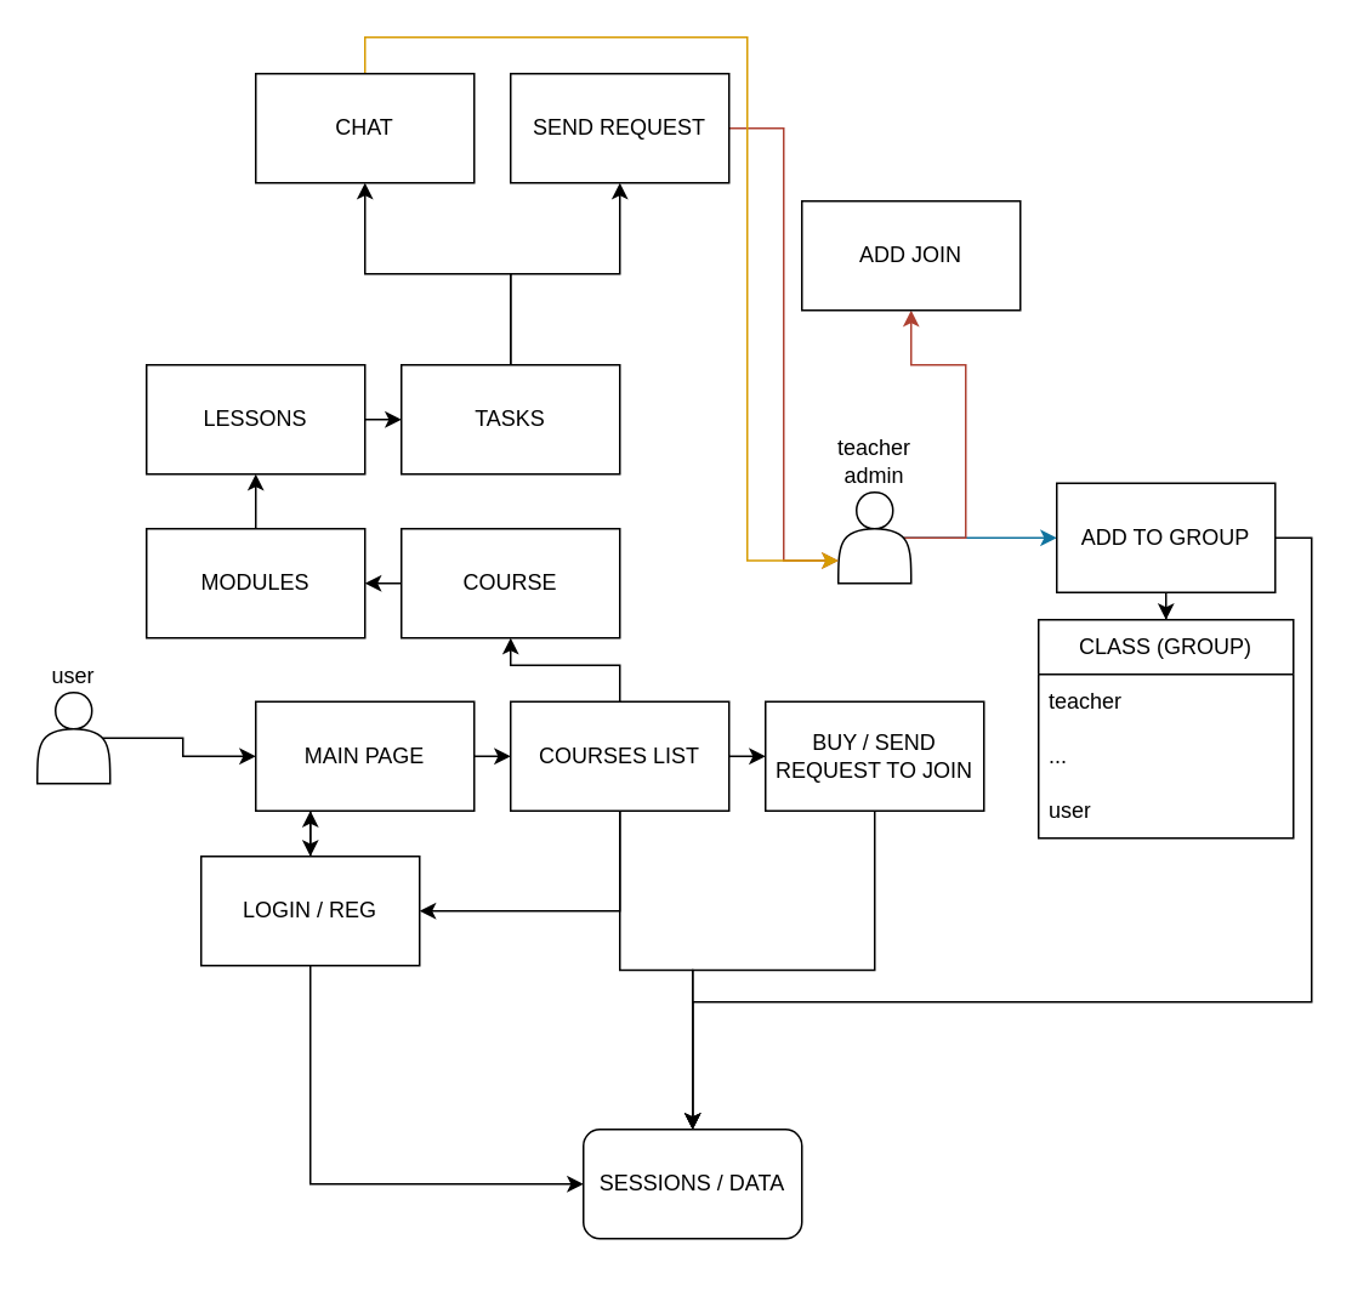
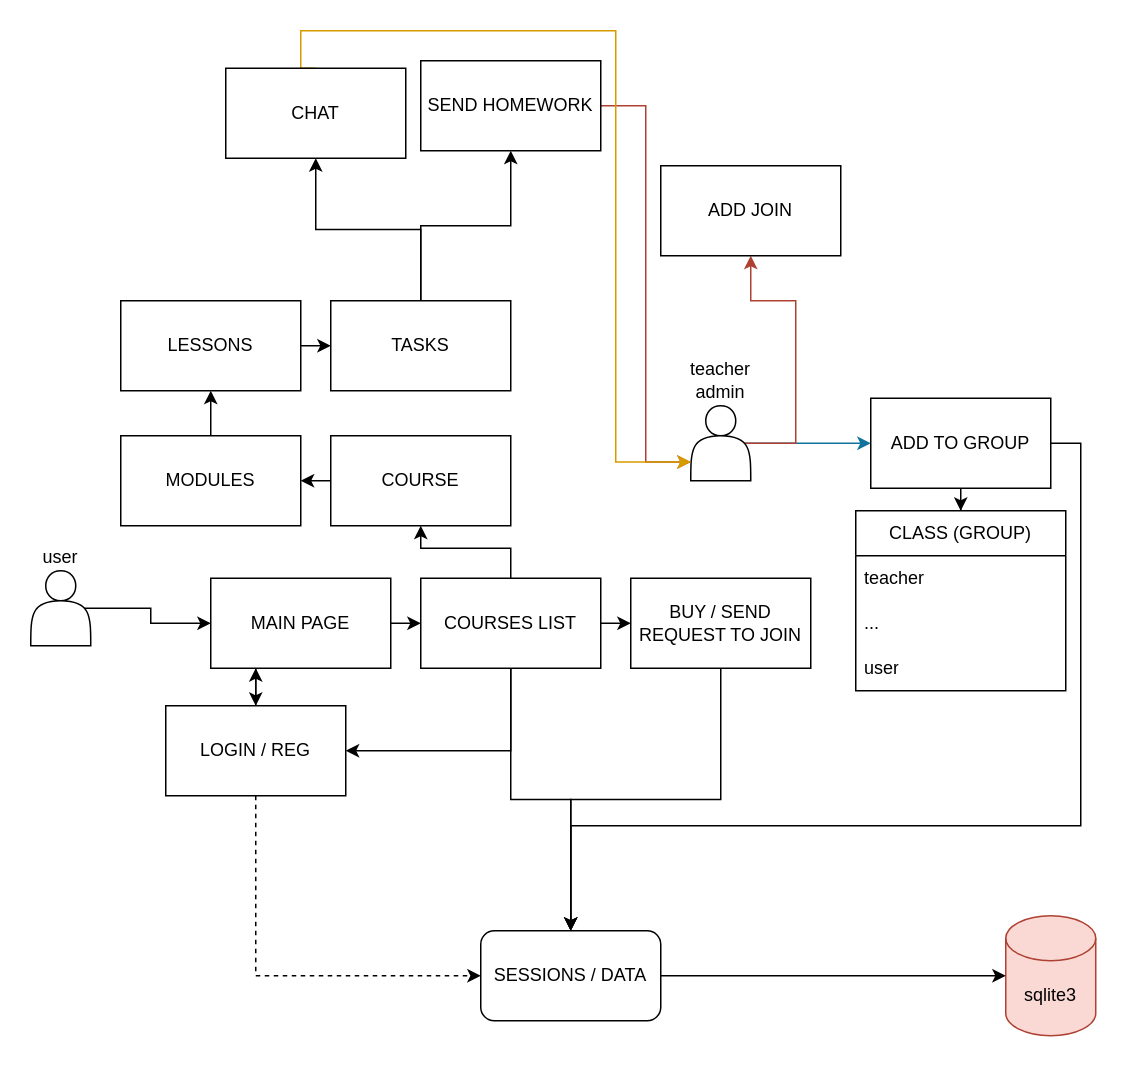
  <mxCell id="0" />
  <mxCell id="1" parent="0" />
+ <mxCell id="2" value="sqlite3" style="shape=cylinder3;whiteSpace=wrap;html=1;boundedLbl=1;backgroundOutline=1;size=15;fillColor=#fad9d5;strokeColor=#ae4132;" vertex="1" parent="1"><mxGeometry x="670" y="610" width="60" height="80" as="geometry" /></mxCell>
  <mxCell id="3" style="edgeStyle=orthogonalEdgeStyle;rounded=0;orthogonalLoop=1;jettySize=auto;html=1;exitX=0.9;exitY=0.5;exitDx=0;exitDy=0;exitPerimeter=0;entryX=0;entryY=0.5;entryDx=0;entryDy=0;" edge="1" parent="1" source="4" target="7"><mxGeometry relative="1" as="geometry" /></mxCell>
  <mxCell id="4" value="&lt;font style=&quot;color: light-dark(rgb(0, 0, 0), rgb(51, 255, 51));&quot;&gt;user&lt;/font&gt;" style="shape=actor;whiteSpace=wrap;html=1;labelPosition=center;verticalLabelPosition=top;align=center;verticalAlign=bottom;" vertex="1" parent="1"><mxGeometry x="20" y="380" width="40" height="50" as="geometry" /></mxCell>
  <mxCell id="5" style="edgeStyle=orthogonalEdgeStyle;rounded=0;orthogonalLoop=1;jettySize=auto;html=1;exitX=0.5;exitY=1;exitDx=0;exitDy=0;entryX=0.5;entryY=0;entryDx=0;entryDy=0;" edge="1" parent="1" source="7" target="10"><mxGeometry relative="1" as="geometry" /></mxCell>
  <mxCell id="6" style="edgeStyle=orthogonalEdgeStyle;rounded=0;orthogonalLoop=1;jettySize=auto;html=1;exitX=1;exitY=0.5;exitDx=0;exitDy=0;entryX=0;entryY=0.5;entryDx=0;entryDy=0;" edge="1" parent="1" source="7" target="15"><mxGeometry relative="1" as="geometry" /></mxCell>
  <mxCell id="7" value="MAIN PAGE" style="rounded=0;whiteSpace=wrap;html=1;" vertex="1" parent="1"><mxGeometry x="140" y="385" width="120" height="60" as="geometry" /></mxCell>
- <mxCell id="8" style="edgeStyle=orthogonalEdgeStyle;rounded=0;orthogonalLoop=1;jettySize=auto;html=1;exitX=0.5;exitY=1;exitDx=0;exitDy=0;entryX=0;entryY=0.5;entryDx=0;entryDy=0;" edge="1" parent="1" source="10" target="28"><mxGeometry relative="1" as="geometry" /></mxCell>
+ <mxCell id="8" style="edgeStyle=orthogonalEdgeStyle;rounded=0;orthogonalLoop=1;jettySize=auto;html=1;exitX=0.5;exitY=1;exitDx=0;exitDy=0;entryX=0;entryY=0.5;entryDx=0;entryDy=0;dashed=1;" edge="1" parent="1" source="10" target="28"><mxGeometry relative="1" as="geometry" /></mxCell>
  <mxCell id="9" style="edgeStyle=orthogonalEdgeStyle;rounded=0;orthogonalLoop=1;jettySize=auto;html=1;exitX=0.5;exitY=0;exitDx=0;exitDy=0;entryX=0.25;entryY=1;entryDx=0;entryDy=0;" edge="1" parent="1" source="10" target="7"><mxGeometry relative="1" as="geometry" /></mxCell>
  <mxCell id="10" value="LOGIN / REG" style="rounded=0;whiteSpace=wrap;html=1;" vertex="1" parent="1"><mxGeometry x="110" y="470" width="120" height="60" as="geometry" /></mxCell>
  <mxCell id="11" style="edgeStyle=orthogonalEdgeStyle;rounded=0;orthogonalLoop=1;jettySize=auto;html=1;exitX=0.5;exitY=1;exitDx=0;exitDy=0;entryX=1;entryY=0.5;entryDx=0;entryDy=0;" edge="1" parent="1" source="15" target="10"><mxGeometry relative="1" as="geometry" /></mxCell>
  <mxCell id="12" style="edgeStyle=orthogonalEdgeStyle;rounded=0;orthogonalLoop=1;jettySize=auto;html=1;exitX=1;exitY=0.5;exitDx=0;exitDy=0;entryX=0;entryY=0.5;entryDx=0;entryDy=0;" edge="1" parent="1" source="15" target="17"><mxGeometry relative="1" as="geometry" /></mxCell>
  <mxCell id="13" style="edgeStyle=orthogonalEdgeStyle;rounded=0;orthogonalLoop=1;jettySize=auto;html=1;exitX=0.5;exitY=1;exitDx=0;exitDy=0;entryX=0.5;entryY=0;entryDx=0;entryDy=0;" edge="1" parent="1" source="15" target="28"><mxGeometry relative="1" as="geometry" /></mxCell>
  <mxCell id="14" style="edgeStyle=orthogonalEdgeStyle;rounded=0;orthogonalLoop=1;jettySize=auto;html=1;exitX=0.5;exitY=0;exitDx=0;exitDy=0;entryX=0.5;entryY=1;entryDx=0;entryDy=0;" edge="1" parent="1" source="15" target="33"><mxGeometry relative="1" as="geometry" /></mxCell>
  <mxCell id="15" value="COURSES LIST" style="rounded=0;whiteSpace=wrap;html=1;" vertex="1" parent="1"><mxGeometry x="280" y="385" width="120" height="60" as="geometry" /></mxCell>
  <mxCell id="16" style="edgeStyle=orthogonalEdgeStyle;rounded=0;orthogonalLoop=1;jettySize=auto;html=1;exitX=0.5;exitY=1;exitDx=0;exitDy=0;entryX=0.5;entryY=0;entryDx=0;entryDy=0;" edge="1" parent="1" source="17" target="28"><mxGeometry relative="1" as="geometry" /></mxCell>
  <mxCell id="17" value="BUY / SEND REQUEST TO JOIN" style="rounded=0;whiteSpace=wrap;html=1;" vertex="1" parent="1"><mxGeometry x="420" y="385" width="120" height="60" as="geometry" /></mxCell>
  <mxCell id="18" style="edgeStyle=orthogonalEdgeStyle;rounded=0;orthogonalLoop=1;jettySize=auto;html=1;exitX=0.9;exitY=0.5;exitDx=0;exitDy=0;exitPerimeter=0;entryX=0;entryY=0.5;entryDx=0;entryDy=0;fillColor=#b1ddf0;strokeColor=#10739e;" edge="1" parent="1" source="20" target="23"><mxGeometry relative="1" as="geometry" /></mxCell>
  <mxCell id="19" style="edgeStyle=orthogonalEdgeStyle;rounded=0;orthogonalLoop=1;jettySize=auto;html=1;exitX=0.9;exitY=0.5;exitDx=0;exitDy=0;exitPerimeter=0;entryX=0.5;entryY=1;entryDx=0;entryDy=0;fillColor=#fad9d5;strokeColor=#ae4132;" edge="1" parent="1" source="20" target="41"><mxGeometry relative="1" as="geometry"><Array as="points"><mxPoint x="530" y="295" /><mxPoint x="530" y="200" /><mxPoint x="500" y="200" /></Array></mxGeometry></mxCell>
  <mxCell id="20" value="teacher&lt;div&gt;&lt;span style=&quot;background-color: transparent;&quot;&gt;admin&lt;/span&gt;&lt;/div&gt;" style="shape=actor;whiteSpace=wrap;html=1;fontSize=12;verticalAlign=bottom;align=center;labelPosition=center;verticalLabelPosition=top;fontColor=light-dark(#000000,#B266FF);" vertex="1" parent="1"><mxGeometry x="460" y="270" width="40" height="50" as="geometry" /></mxCell>
  <mxCell id="21" style="edgeStyle=orthogonalEdgeStyle;rounded=0;orthogonalLoop=1;jettySize=auto;html=1;exitX=0.5;exitY=1;exitDx=0;exitDy=0;" edge="1" parent="1" source="23" target="24"><mxGeometry relative="1" as="geometry" /></mxCell>
  <mxCell id="22" style="edgeStyle=orthogonalEdgeStyle;rounded=0;orthogonalLoop=1;jettySize=auto;html=1;exitX=1;exitY=0.5;exitDx=0;exitDy=0;entryX=0.5;entryY=0;entryDx=0;entryDy=0;" edge="1" parent="1" source="23" target="28"><mxGeometry relative="1" as="geometry"><Array as="points"><mxPoint x="720" y="295" /><mxPoint x="720" y="550" /><mxPoint x="380" y="550" /></Array></mxGeometry></mxCell>
  <mxCell id="23" value="ADD TO GROUP" style="rounded=0;whiteSpace=wrap;html=1;" vertex="1" parent="1"><mxGeometry x="580" y="265" width="120" height="60" as="geometry" /></mxCell>
  <mxCell id="24" value="CLASS (GROUP)" style="swimlane;fontStyle=0;childLayout=stackLayout;horizontal=1;startSize=30;horizontalStack=0;resizeParent=1;resizeParentMax=0;resizeLast=0;collapsible=1;marginBottom=0;whiteSpace=wrap;html=1;" vertex="1" parent="1"><mxGeometry x="570" y="340" width="140" height="120" as="geometry" /></mxCell>
  <mxCell id="25" value="&lt;font style=&quot;color: light-dark(rgb(0, 0, 0), rgb(178, 102, 255));&quot;&gt;teacher&lt;/font&gt;" style="text;strokeColor=none;fillColor=none;align=left;verticalAlign=middle;spacingLeft=4;spacingRight=4;overflow=hidden;points=[[0,0.5],[1,0.5]];portConstraint=eastwest;rotatable=0;whiteSpace=wrap;html=1;" vertex="1" parent="24"><mxGeometry y="30" width="140" height="30" as="geometry" /></mxCell>
  <mxCell id="26" value="..." style="text;strokeColor=none;fillColor=none;align=left;verticalAlign=middle;spacingLeft=4;spacingRight=4;overflow=hidden;points=[[0,0.5],[1,0.5]];portConstraint=eastwest;rotatable=0;whiteSpace=wrap;html=1;" vertex="1" parent="24"><mxGeometry y="60" width="140" height="30" as="geometry" /></mxCell>
  <mxCell id="27" value="&lt;font style=&quot;color: light-dark(rgb(0, 0, 0), rgb(51, 255, 51));&quot;&gt;user&lt;/font&gt;" style="text;strokeColor=none;fillColor=none;align=left;verticalAlign=middle;spacingLeft=4;spacingRight=4;overflow=hidden;points=[[0,0.5],[1,0.5]];portConstraint=eastwest;rotatable=0;whiteSpace=wrap;html=1;" vertex="1" parent="24"><mxGeometry y="90" width="140" height="30" as="geometry" /></mxCell>
  <mxCell id="28" value="SESSIONS / DATA" style="whiteSpace=wrap;html=1;rounded=1;" vertex="1" parent="1"><mxGeometry x="320" y="620" width="120" height="60" as="geometry" /></mxCell>
+ <mxCell id="29" style="edgeStyle=orthogonalEdgeStyle;rounded=0;orthogonalLoop=1;jettySize=auto;html=1;exitX=1;exitY=0.5;exitDx=0;exitDy=0;entryX=0;entryY=0.5;entryDx=0;entryDy=0;entryPerimeter=0;" edge="1" parent="1" source="28" target="2"><mxGeometry relative="1" as="geometry" /></mxCell>
  <mxCell id="30" style="edgeStyle=orthogonalEdgeStyle;rounded=0;orthogonalLoop=1;jettySize=auto;html=1;exitX=0.5;exitY=0;exitDx=0;exitDy=0;entryX=0.5;entryY=1;entryDx=0;entryDy=0;" edge="1" parent="1" source="31" target="35"><mxGeometry relative="1" as="geometry" /></mxCell>
  <mxCell id="31" value="MODULES" style="rounded=0;whiteSpace=wrap;html=1;" vertex="1" parent="1"><mxGeometry x="80" y="290" width="120" height="60" as="geometry" /></mxCell>
  <mxCell id="32" style="edgeStyle=orthogonalEdgeStyle;rounded=0;orthogonalLoop=1;jettySize=auto;html=1;exitX=0;exitY=0.5;exitDx=0;exitDy=0;entryX=1;entryY=0.5;entryDx=0;entryDy=0;" edge="1" parent="1" source="33" target="31"><mxGeometry relative="1" as="geometry" /></mxCell>
  <mxCell id="33" value="COURSE" style="rounded=0;whiteSpace=wrap;html=1;" vertex="1" parent="1"><mxGeometry x="220" y="290" width="120" height="60" as="geometry" /></mxCell>
  <mxCell id="34" style="edgeStyle=orthogonalEdgeStyle;rounded=0;orthogonalLoop=1;jettySize=auto;html=1;exitX=1;exitY=0.5;exitDx=0;exitDy=0;entryX=0;entryY=0.5;entryDx=0;entryDy=0;" edge="1" parent="1" source="35" target="38"><mxGeometry relative="1" as="geometry" /></mxCell>
  <mxCell id="35" value="LESSONS" style="rounded=0;whiteSpace=wrap;html=1;" vertex="1" parent="1"><mxGeometry x="80" y="200" width="120" height="60" as="geometry" /></mxCell>
  <mxCell id="36" style="edgeStyle=orthogonalEdgeStyle;rounded=0;orthogonalLoop=1;jettySize=auto;html=1;exitX=0.5;exitY=0;exitDx=0;exitDy=0;entryX=0.5;entryY=1;entryDx=0;entryDy=0;" edge="1" parent="1" source="38" target="40"><mxGeometry relative="1" as="geometry" /></mxCell>
  <mxCell id="37" style="edgeStyle=orthogonalEdgeStyle;rounded=0;orthogonalLoop=1;jettySize=auto;html=1;exitX=0.5;exitY=0;exitDx=0;exitDy=0;entryX=0.5;entryY=1;entryDx=0;entryDy=0;" edge="1" parent="1" source="38" target="43"><mxGeometry relative="1" as="geometry" /></mxCell>
  <mxCell id="38" value="TASKS" style="rounded=0;whiteSpace=wrap;html=1;" vertex="1" parent="1"><mxGeometry x="220" y="200" width="120" height="60" as="geometry" /></mxCell>
  <mxCell id="39" style="edgeStyle=orthogonalEdgeStyle;rounded=0;orthogonalLoop=1;jettySize=auto;html=1;exitX=1;exitY=0.5;exitDx=0;exitDy=0;entryX=0;entryY=0.75;entryDx=0;entryDy=0;fontColor=light-dark(#000000,#FF6464);fillColor=#fad9d5;strokeColor=#ae4132;" edge="1" parent="1" source="40" target="20"><mxGeometry relative="1" as="geometry" /></mxCell>
- <mxCell id="40" value="SEND REQUEST" style="rounded=0;whiteSpace=wrap;html=1;" vertex="1" parent="1"><mxGeometry x="280" y="40" width="120" height="60" as="geometry" /></mxCell>
+ <mxCell id="40" value="SEND HOMEWORK" style="rounded=0;whiteSpace=wrap;html=1;" vertex="1" parent="1"><mxGeometry x="280" y="40" width="120" height="60" as="geometry" /></mxCell>
  <mxCell id="41" value="ADD JOIN" style="rounded=0;whiteSpace=wrap;html=1;" vertex="1" parent="1"><mxGeometry x="440" y="110" width="120" height="60" as="geometry" /></mxCell>
  <mxCell id="42" style="edgeStyle=orthogonalEdgeStyle;rounded=0;orthogonalLoop=1;jettySize=auto;html=1;exitX=0.5;exitY=0;exitDx=0;exitDy=0;entryX=0;entryY=0.75;entryDx=0;entryDy=0;fillColor=#ffcd28;gradientColor=#ffa500;strokeColor=#d79b00;" edge="1" parent="1" source="43" target="20"><mxGeometry relative="1" as="geometry"><Array as="points"><mxPoint x="200" y="20" /><mxPoint x="410" y="20" /><mxPoint x="410" y="308" /></Array></mxGeometry></mxCell>
- <mxCell id="43" value="CHAT" style="rounded=0;whiteSpace=wrap;html=1;" vertex="1" parent="1"><mxGeometry x="140" y="40" width="120" height="60" as="geometry" /></mxCell>
+ <mxCell id="43" value="CHAT" style="rounded=0;whiteSpace=wrap;html=1;" vertex="1" parent="1"><mxGeometry x="150" y="45" width="120" height="60" as="geometry" /></mxCell>
